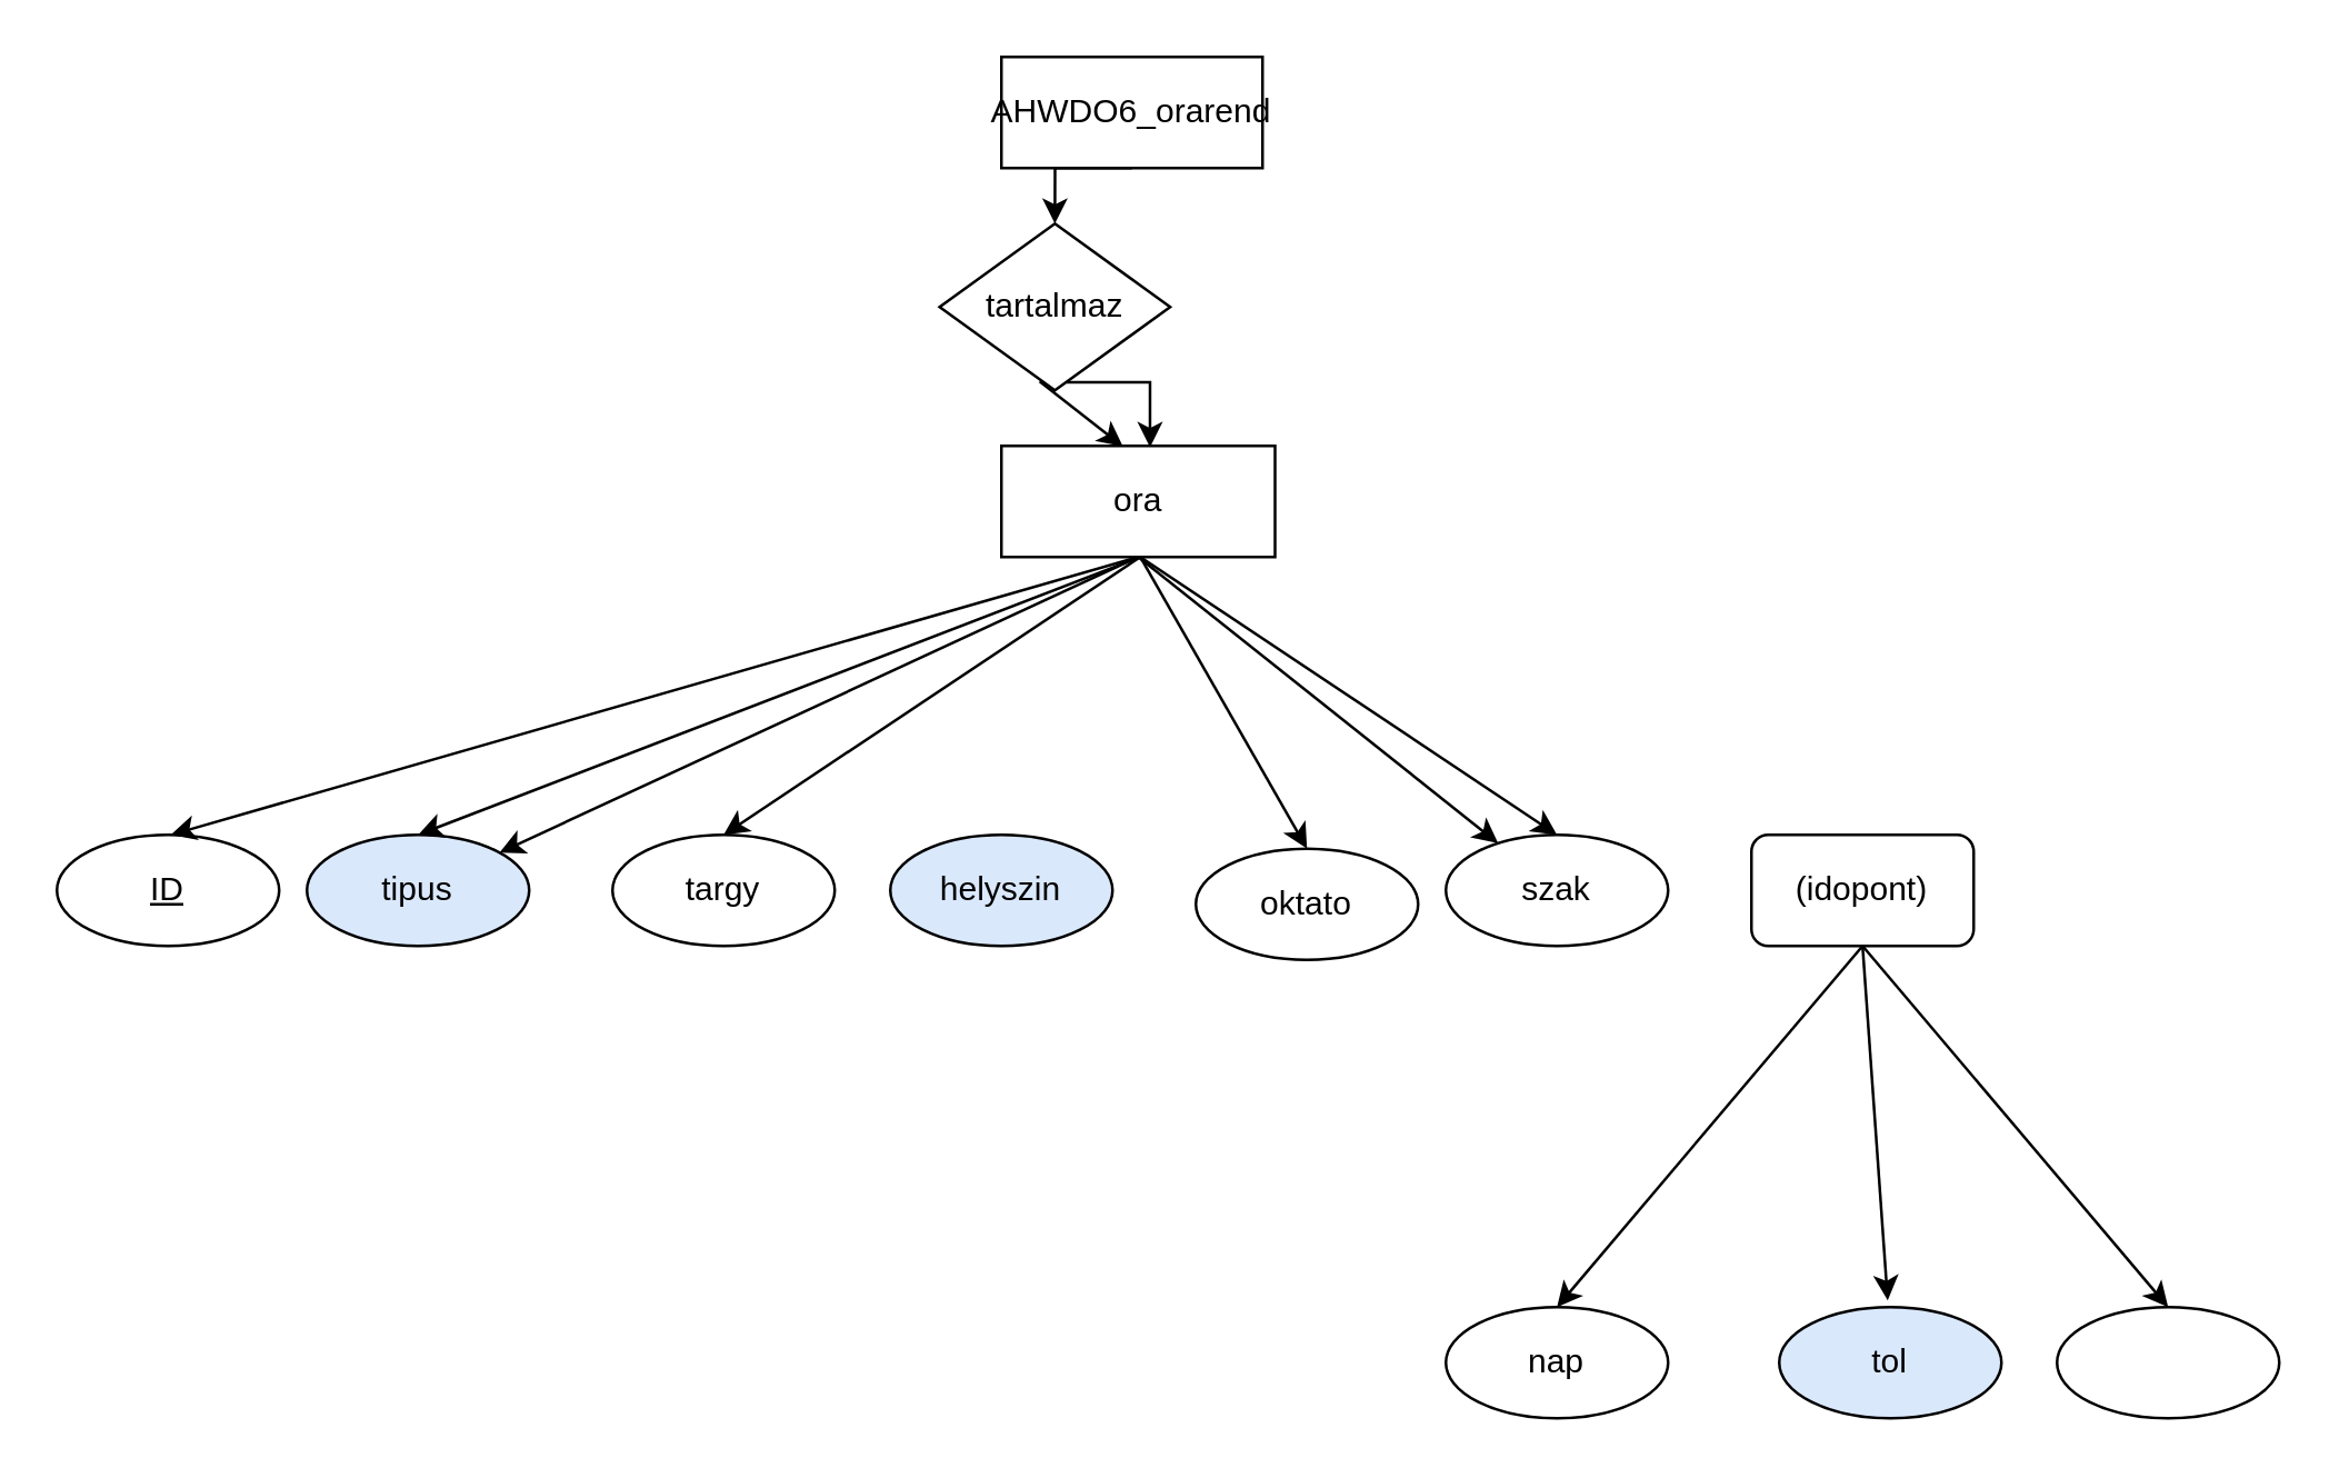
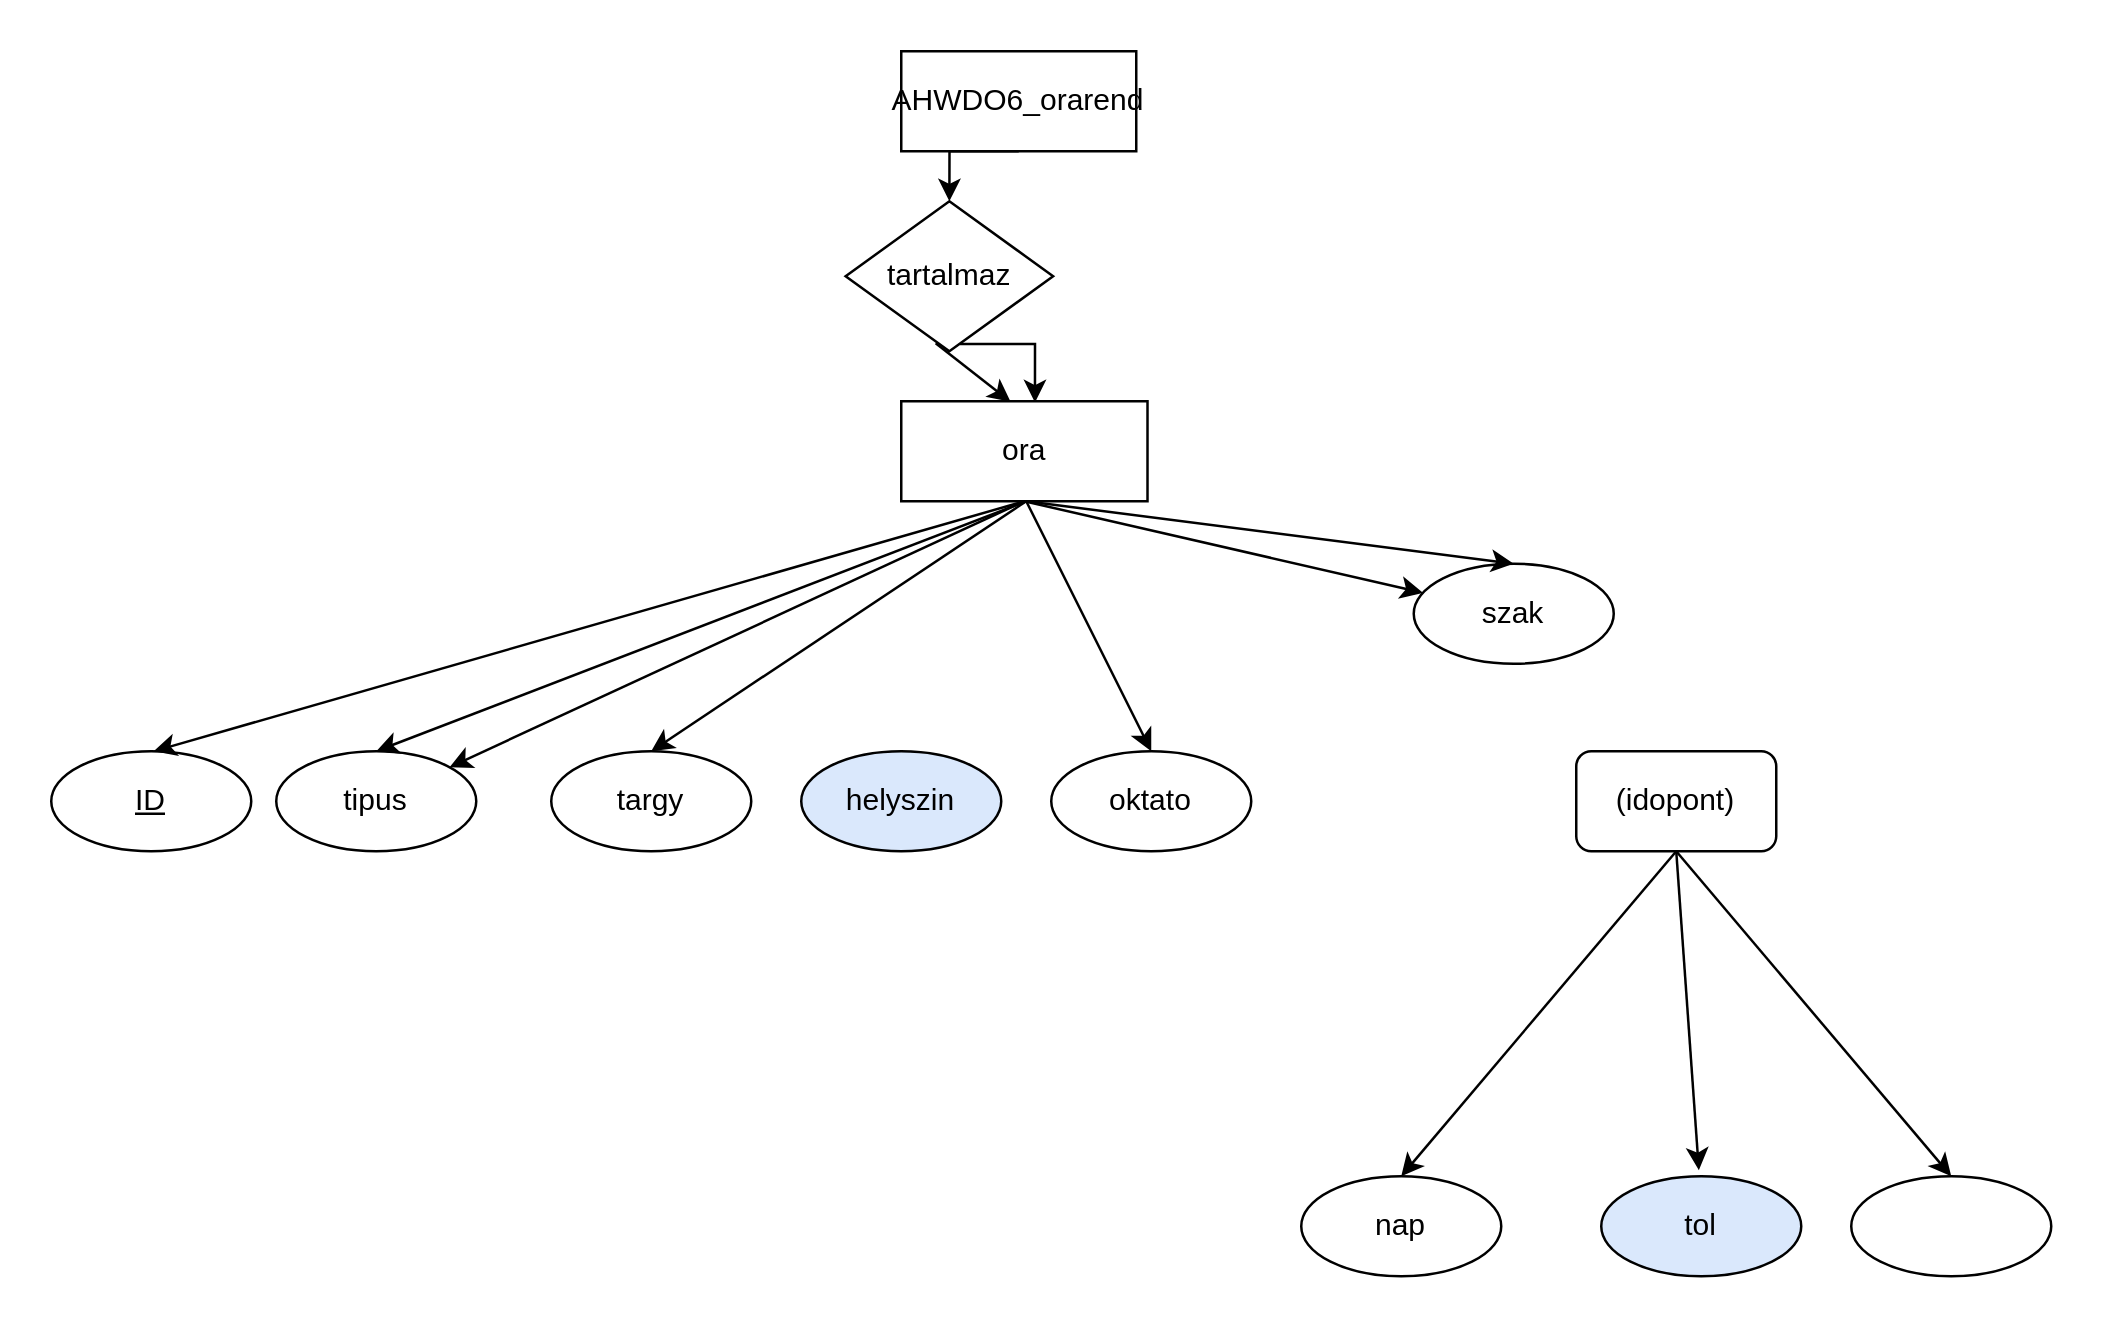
  <mxCell id="0" />
  <mxCell id="1" parent="0" />
  <mxCell id="2" style="edgeStyle=orthogonalEdgeStyle;rounded=0;orthogonalLoop=1;jettySize=auto;html=1;exitX=0.5;exitY=1;exitDx=0;exitDy=0;entryX=0.5;entryY=0;entryDx=0;entryDy=0;" edge="1" parent="1" source="3" target="5"><mxGeometry relative="1" as="geometry" /></mxCell>
  <mxCell id="3" value="AHWDO6_orarend" style="rounded=0;whiteSpace=wrap;html=1;" vertex="1" parent="1"><mxGeometry x="360" y="20" width="94" height="40" as="geometry" /></mxCell>
  <mxCell id="4" style="edgeStyle=orthogonalEdgeStyle;rounded=0;orthogonalLoop=1;jettySize=auto;html=1;exitX=0.551;exitY=0.952;exitDx=0;exitDy=0;entryX=0.543;entryY=0.012;entryDx=0;entryDy=0;exitPerimeter=0;entryPerimeter=0;" edge="1" parent="1" source="5" target="6"><mxGeometry relative="1" as="geometry" /></mxCell>
  <mxCell id="5" value="tartalmaz" style="rhombus;whiteSpace=wrap;html=1;" vertex="1" parent="1"><mxGeometry x="337.75" y="80" width="83" height="60" as="geometry" /></mxCell>
  <mxCell id="6" value="ora" style="rounded=0;whiteSpace=wrap;html=1;" vertex="1" parent="1"><mxGeometry x="360" y="160" width="98.5" height="40" as="geometry" /></mxCell>
  <mxCell id="7" value="&lt;u&gt;ID&lt;/u&gt;" style="ellipse;whiteSpace=wrap;html=1;" vertex="1" parent="1"><mxGeometry x="20" y="300" width="80" height="40" as="geometry" /></mxCell>
- <mxCell id="8" value="tipus" style="ellipse;whiteSpace=wrap;html=1;fillColor=#dae8fc;" vertex="1" parent="1"><mxGeometry x="110" y="300" width="80" height="40" as="geometry" /></mxCell>
+ <mxCell id="8" value="tipus" style="ellipse;whiteSpace=wrap;html=1;" vertex="1" parent="1"><mxGeometry x="110" y="300" width="80" height="40" as="geometry" /></mxCell>
  <mxCell id="9" value="targy" style="ellipse;whiteSpace=wrap;html=1;" vertex="1" parent="1"><mxGeometry x="220" y="300" width="80" height="40" as="geometry" /></mxCell>
  <mxCell id="10" value="(idopont)" style="whiteSpace=wrap;html=1;rounded=1;" vertex="1" parent="1"><mxGeometry x="630" y="300" width="80" height="40" as="geometry" /></mxCell>
- <mxCell id="11" value="szak" style="ellipse;whiteSpace=wrap;html=1;" vertex="1" parent="1"><mxGeometry x="520" y="300" width="80" height="40" as="geometry" /></mxCell>
- <mxCell id="12" value="oktato" style="ellipse;whiteSpace=wrap;html=1;" vertex="1" parent="1"><mxGeometry x="430" y="305" width="80" height="40" as="geometry" /></mxCell>
+ <mxCell id="11" value="szak" style="ellipse;whiteSpace=wrap;html=1;" vertex="1" parent="1"><mxGeometry x="565" y="225" width="80" height="40" as="geometry" /></mxCell>
+ <mxCell id="12" value="oktato" style="ellipse;whiteSpace=wrap;html=1;" vertex="1" parent="1"><mxGeometry x="420" y="300" width="80" height="40" as="geometry" /></mxCell>
  <mxCell id="13" value="helyszin" style="ellipse;whiteSpace=wrap;html=1;fillColor=#dae8fc;" vertex="1" parent="1"><mxGeometry x="320" y="300" width="80" height="40" as="geometry" /></mxCell>
  <mxCell id="14" value="" style="ellipse;whiteSpace=wrap;html=1;" vertex="1" parent="1"><mxGeometry x="740" y="470" width="80" height="40" as="geometry" /></mxCell>
  <mxCell id="15" value="tol" style="ellipse;whiteSpace=wrap;html=1;fillColor=#dae8fc;" vertex="1" parent="1"><mxGeometry x="640" y="470" width="80" height="40" as="geometry" /></mxCell>
  <mxCell id="16" value="nap" style="ellipse;whiteSpace=wrap;html=1;" vertex="1" parent="1"><mxGeometry x="520" y="470" width="80" height="40" as="geometry" /></mxCell>
  <mxCell id="17" value="" style="endArrow=classic;html=1;rounded=0;entryX=0.444;entryY=0.005;entryDx=0;entryDy=0;exitX=0.434;exitY=0.947;exitDx=0;exitDy=0;entryPerimeter=0;exitPerimeter=0;" edge="1" parent="1" source="5" target="6"><mxGeometry width="50" height="50" relative="1" as="geometry"><mxPoint x="404" y="140" as="sourcePoint" /><mxPoint x="454" y="80" as="targetPoint" /></mxGeometry></mxCell>
  <mxCell id="18" value="" style="endArrow=classic;html=1;rounded=0;entryX=0.5;entryY=0;entryDx=0;entryDy=0;exitX=0.5;exitY=1;exitDx=0;exitDy=0;" edge="1" parent="1" source="6"><mxGeometry width="50" height="50" relative="1" as="geometry"><mxPoint x="401" y="220" as="sourcePoint" /><mxPoint x="61" y="300" as="targetPoint" /></mxGeometry></mxCell>
  <mxCell id="19" value="" style="endArrow=classic;html=1;rounded=0;entryX=0.5;entryY=0;entryDx=0;entryDy=0;" edge="1" parent="1" target="8"><mxGeometry width="50" height="50" relative="1" as="geometry"><mxPoint x="410" y="200" as="sourcePoint" /><mxPoint x="410" y="240" as="targetPoint" /></mxGeometry></mxCell>
  <mxCell id="20" value="" style="endArrow=classic;html=1;rounded=0;entryX=0.5;entryY=0;entryDx=0;entryDy=0;" edge="1" parent="1" target="9"><mxGeometry width="50" height="50" relative="1" as="geometry"><mxPoint x="410" y="200" as="sourcePoint" /><mxPoint x="410" y="220" as="targetPoint" /></mxGeometry></mxCell>
  <mxCell id="21" value="" style="endArrow=classic;html=1;rounded=0;exitX=0.5;exitY=1;exitDx=0;exitDy=0;" edge="1" parent="1" source="6" target="8"><mxGeometry width="50" height="50" relative="1" as="geometry"><mxPoint x="360" y="270" as="sourcePoint" /><mxPoint x="410" y="220" as="targetPoint" /></mxGeometry></mxCell>
  <mxCell id="22" value="" style="endArrow=classic;html=1;rounded=0;entryX=0.5;entryY=0;entryDx=0;entryDy=0;" edge="1" parent="1" target="12"><mxGeometry width="50" height="50" relative="1" as="geometry"><mxPoint x="410" y="200" as="sourcePoint" /><mxPoint x="410" y="220" as="targetPoint" /></mxGeometry></mxCell>
  <mxCell id="23" value="" style="endArrow=classic;html=1;rounded=0;entryX=0.5;entryY=0;entryDx=0;entryDy=0;" edge="1" parent="1" target="11"><mxGeometry width="50" height="50" relative="1" as="geometry"><mxPoint x="410" y="200" as="sourcePoint" /><mxPoint x="610" y="220" as="targetPoint" /></mxGeometry></mxCell>
  <mxCell id="24" value="" style="endArrow=classic;html=1;rounded=0;exitX=0.5;exitY=1;exitDx=0;exitDy=0;" edge="1" parent="1" source="6" target="11"><mxGeometry width="50" height="50" relative="1" as="geometry"><mxPoint x="560" y="270" as="sourcePoint" /><mxPoint x="610" y="220" as="targetPoint" /></mxGeometry></mxCell>
  <mxCell id="25" value="" style="endArrow=classic;html=1;rounded=0;entryX=0.5;entryY=0;entryDx=0;entryDy=0;exitX=0.5;exitY=1;exitDx=0;exitDy=0;" edge="1" parent="1" source="10" target="16"><mxGeometry width="50" height="50" relative="1" as="geometry"><mxPoint x="560" y="450" as="sourcePoint" /><mxPoint x="610" y="400" as="targetPoint" /></mxGeometry></mxCell>
  <mxCell id="26" value="" style="endArrow=classic;html=1;rounded=0;entryX=0.488;entryY=-0.061;entryDx=0;entryDy=0;entryPerimeter=0;exitX=0.5;exitY=1;exitDx=0;exitDy=0;" edge="1" parent="1" source="10" target="15"><mxGeometry width="50" height="50" relative="1" as="geometry"><mxPoint x="560" y="450" as="sourcePoint" /><mxPoint x="610" y="400" as="targetPoint" /></mxGeometry></mxCell>
  <mxCell id="27" value="" style="endArrow=classic;html=1;rounded=0;entryX=0.5;entryY=0;entryDx=0;entryDy=0;exitX=0.5;exitY=1;exitDx=0;exitDy=0;" edge="1" parent="1" source="10" target="14"><mxGeometry width="50" height="50" relative="1" as="geometry"><mxPoint x="560" y="450" as="sourcePoint" /><mxPoint x="610" y="400" as="targetPoint" /></mxGeometry></mxCell>
